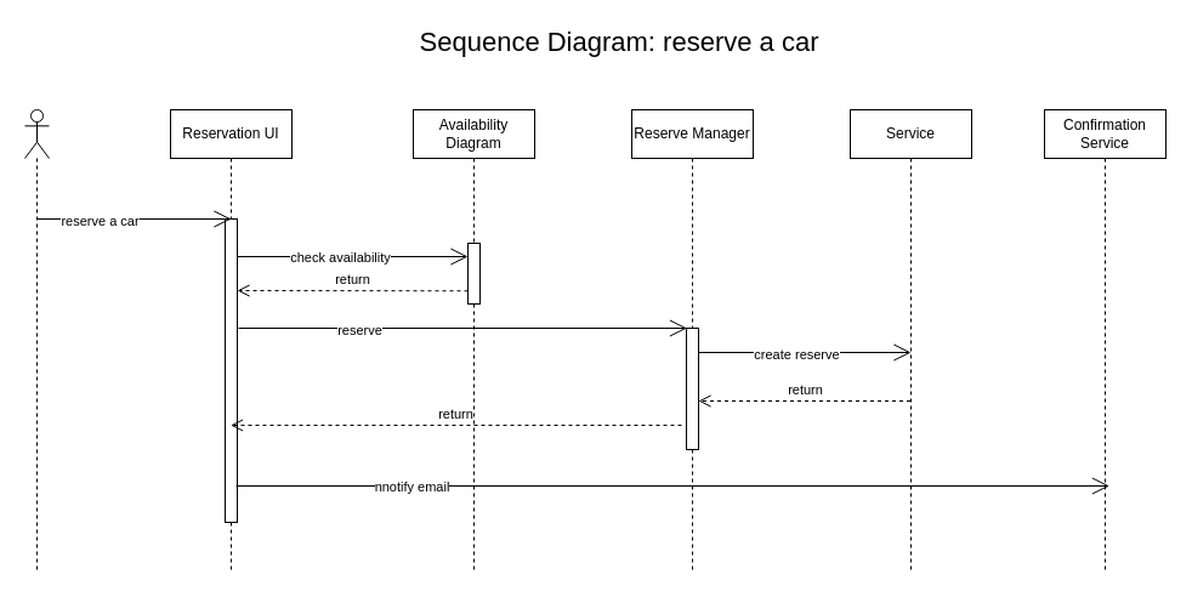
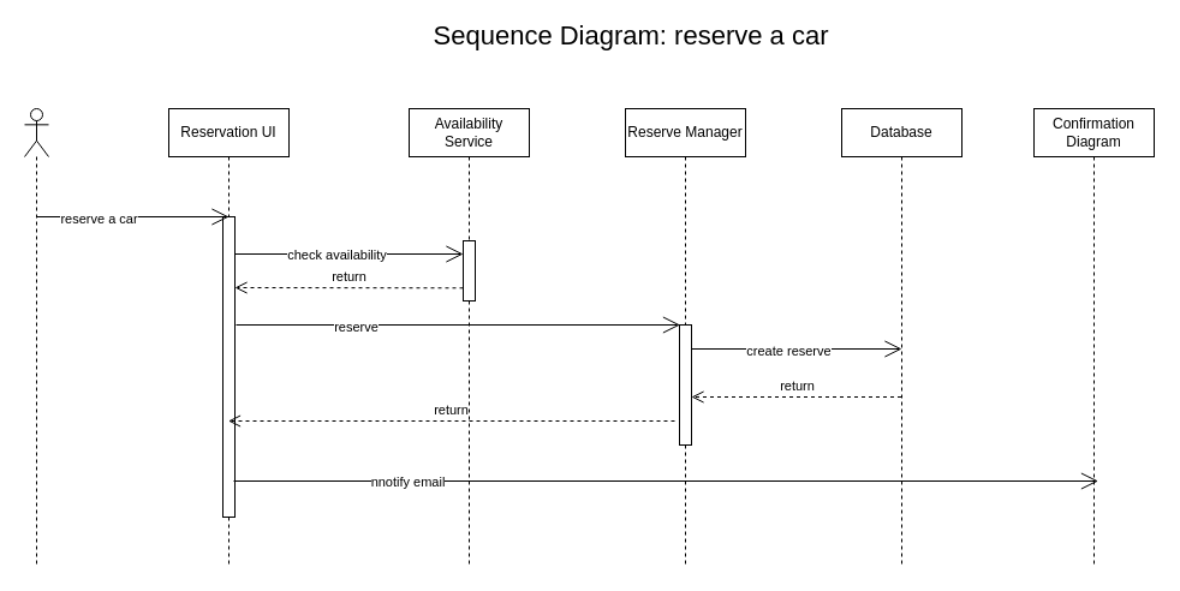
  <mxCell id="0" />
  <mxCell id="1" parent="0" />
  <mxCell id="2" value="" style="shape=umlLifeline;perimeter=lifelinePerimeter;whiteSpace=wrap;html=1;container=1;dropTarget=0;collapsible=0;recursiveResize=0;outlineConnect=0;portConstraint=eastwest;newEdgeStyle={&quot;curved&quot;:0,&quot;rounded&quot;:0};participant=umlActor;" vertex="1" parent="1"><mxGeometry x="20" y="90" width="20" height="380" as="geometry" /></mxCell>
- <mxCell id="3" value="Sequence Diagram: reserve a car" style="text;html=1;align=center;verticalAlign=middle;whiteSpace=wrap;rounded=0;fontSize=22;" vertex="1" parent="1"><mxGeometry x="290" y="20" width="440" height="30" as="geometry" /></mxCell>
+ <mxCell id="3" value="Sequence Diagram: reserve a car" style="text;html=1;align=center;verticalAlign=middle;whiteSpace=wrap;rounded=0;fontSize=22;" vertex="1" parent="1"><mxGeometry x="305" y="15" width="440" height="30" as="geometry" /></mxCell>
  <mxCell id="4" value="Reservation UI" style="shape=umlLifeline;perimeter=lifelinePerimeter;whiteSpace=wrap;html=1;container=1;dropTarget=0;collapsible=0;recursiveResize=0;outlineConnect=0;portConstraint=eastwest;newEdgeStyle={&quot;curved&quot;:0,&quot;rounded&quot;:0};" vertex="1" parent="1"><mxGeometry x="140" y="90" width="100" height="380" as="geometry" /></mxCell>
  <mxCell id="5" value="" style="html=1;points=[[0,0,0,0,5],[0,1,0,0,-5],[1,0,0,0,5],[1,1,0,0,-5]];perimeter=orthogonalPerimeter;outlineConnect=0;targetShapes=umlLifeline;portConstraint=eastwest;newEdgeStyle={&quot;curved&quot;:0,&quot;rounded&quot;:0};" vertex="1" parent="4"><mxGeometry x="45" y="90" width="10" height="250" as="geometry" /></mxCell>
- <mxCell id="6" value="Availability Diagram" style="shape=umlLifeline;perimeter=lifelinePerimeter;whiteSpace=wrap;html=1;container=1;dropTarget=0;collapsible=0;recursiveResize=0;outlineConnect=0;portConstraint=eastwest;newEdgeStyle={&quot;curved&quot;:0,&quot;rounded&quot;:0};" vertex="1" parent="1"><mxGeometry x="340" y="90" width="100" height="380" as="geometry" /></mxCell>
+ <mxCell id="6" value="Availability Service" style="shape=umlLifeline;perimeter=lifelinePerimeter;whiteSpace=wrap;html=1;container=1;dropTarget=0;collapsible=0;recursiveResize=0;outlineConnect=0;portConstraint=eastwest;newEdgeStyle={&quot;curved&quot;:0,&quot;rounded&quot;:0};" vertex="1" parent="1"><mxGeometry x="340" y="90" width="100" height="380" as="geometry" /></mxCell>
  <mxCell id="7" value="" style="html=1;points=[[0,0,0,0,5],[0,1,0,0,-5],[1,0,0,0,5],[1,1,0,0,-5]];perimeter=orthogonalPerimeter;outlineConnect=0;targetShapes=umlLifeline;portConstraint=eastwest;newEdgeStyle={&quot;curved&quot;:0,&quot;rounded&quot;:0};" vertex="1" parent="6"><mxGeometry x="45" y="110" width="10" height="50" as="geometry" /></mxCell>
  <mxCell id="8" value="Reserve Manager" style="shape=umlLifeline;perimeter=lifelinePerimeter;whiteSpace=wrap;html=1;container=1;dropTarget=0;collapsible=0;recursiveResize=0;outlineConnect=0;portConstraint=eastwest;newEdgeStyle={&quot;curved&quot;:0,&quot;rounded&quot;:0};" vertex="1" parent="1"><mxGeometry x="520" y="90" width="100" height="380" as="geometry" /></mxCell>
  <mxCell id="9" value="" style="html=1;points=[[0,0,0,0,5],[0,1,0,0,-5],[1,0,0,0,5],[1,1,0,0,-5]];perimeter=orthogonalPerimeter;outlineConnect=0;targetShapes=umlLifeline;portConstraint=eastwest;newEdgeStyle={&quot;curved&quot;:0,&quot;rounded&quot;:0};" vertex="1" parent="8"><mxGeometry x="45" y="180" width="10" height="100" as="geometry" /></mxCell>
- <mxCell id="10" value="Service" style="shape=umlLifeline;perimeter=lifelinePerimeter;whiteSpace=wrap;html=1;container=1;dropTarget=0;collapsible=0;recursiveResize=0;outlineConnect=0;portConstraint=eastwest;newEdgeStyle={&quot;curved&quot;:0,&quot;rounded&quot;:0};" vertex="1" parent="1"><mxGeometry x="700" y="90" width="100" height="380" as="geometry" /></mxCell>
- <mxCell id="11" value="Confirmation Service" style="shape=umlLifeline;perimeter=lifelinePerimeter;whiteSpace=wrap;html=1;container=1;dropTarget=0;collapsible=0;recursiveResize=0;outlineConnect=0;portConstraint=eastwest;newEdgeStyle={&quot;curved&quot;:0,&quot;rounded&quot;:0};" vertex="1" parent="1"><mxGeometry x="860" y="90" width="100" height="380" as="geometry" /></mxCell>
+ <mxCell id="10" value="Database" style="shape=umlLifeline;perimeter=lifelinePerimeter;whiteSpace=wrap;html=1;container=1;dropTarget=0;collapsible=0;recursiveResize=0;outlineConnect=0;portConstraint=eastwest;newEdgeStyle={&quot;curved&quot;:0,&quot;rounded&quot;:0};" vertex="1" parent="1"><mxGeometry x="700" y="90" width="100" height="380" as="geometry" /></mxCell>
+ <mxCell id="11" value="Confirmation Diagram" style="shape=umlLifeline;perimeter=lifelinePerimeter;whiteSpace=wrap;html=1;container=1;dropTarget=0;collapsible=0;recursiveResize=0;outlineConnect=0;portConstraint=eastwest;newEdgeStyle={&quot;curved&quot;:0,&quot;rounded&quot;:0};" vertex="1" parent="1"><mxGeometry x="860" y="90" width="100" height="380" as="geometry" /></mxCell>
  <mxCell id="12" value="" style="endArrow=open;endFill=1;endSize=12;html=1;rounded=0;" edge="1" parent="1"><mxGeometry width="160" relative="1" as="geometry"><mxPoint x="30" y="180" as="sourcePoint" /><mxPoint x="190" y="180" as="targetPoint" /></mxGeometry></mxCell>
  <mxCell id="13" value="reserve a car" style="edgeLabel;html=1;align=center;verticalAlign=middle;resizable=0;points=[];" vertex="1" connectable="0" parent="12"><mxGeometry x="-0.357" y="-1" relative="1" as="geometry"><mxPoint as="offset" /></mxGeometry></mxCell>
  <mxCell id="14" value="" style="endArrow=open;endFill=1;endSize=12;html=1;rounded=0;" edge="1" parent="1" target="7"><mxGeometry width="160" relative="1" as="geometry"><mxPoint x="195" y="211" as="sourcePoint" /><mxPoint x="380" y="210" as="targetPoint" /></mxGeometry></mxCell>
  <mxCell id="15" value="check availability" style="edgeLabel;html=1;align=center;verticalAlign=middle;resizable=0;points=[];" vertex="1" connectable="0" parent="14"><mxGeometry x="-0.472" relative="1" as="geometry"><mxPoint x="34" as="offset" /></mxGeometry></mxCell>
  <mxCell id="16" value="return" style="html=1;verticalAlign=bottom;endArrow=open;dashed=1;endSize=8;curved=0;rounded=0;" edge="1" parent="1"><mxGeometry relative="1" as="geometry"><mxPoint x="385" y="239.29" as="sourcePoint" /><mxPoint x="195" y="239" as="targetPoint" /></mxGeometry></mxCell>
  <mxCell id="17" value="" style="endArrow=open;endFill=1;endSize=12;html=1;rounded=0;" edge="1" parent="1"><mxGeometry width="160" relative="1" as="geometry"><mxPoint x="196" y="270" as="sourcePoint" /><mxPoint x="565.5" y="270" as="targetPoint" /></mxGeometry></mxCell>
  <mxCell id="18" value="reserve" style="edgeLabel;html=1;align=center;verticalAlign=middle;resizable=0;points=[];" vertex="1" connectable="0" parent="17"><mxGeometry x="-0.466" y="-1" relative="1" as="geometry"><mxPoint as="offset" /></mxGeometry></mxCell>
  <mxCell id="19" value="" style="endArrow=open;endFill=1;endSize=12;html=1;rounded=0;" edge="1" parent="1"><mxGeometry width="160" relative="1" as="geometry"><mxPoint x="575" y="290" as="sourcePoint" /><mxPoint x="750" y="290" as="targetPoint" /></mxGeometry></mxCell>
  <mxCell id="20" value="create reserve" style="edgeLabel;html=1;align=center;verticalAlign=middle;resizable=0;points=[];" vertex="1" connectable="0" parent="19"><mxGeometry x="-0.363" y="-1" relative="1" as="geometry"><mxPoint x="24" as="offset" /></mxGeometry></mxCell>
  <mxCell id="21" value="return" style="html=1;verticalAlign=bottom;endArrow=open;dashed=1;endSize=8;curved=0;rounded=0;" edge="1" parent="1" source="10"><mxGeometry relative="1" as="geometry"><mxPoint x="745" y="330" as="sourcePoint" /><mxPoint x="575" y="330" as="targetPoint" /></mxGeometry></mxCell>
  <mxCell id="22" value="return" style="html=1;verticalAlign=bottom;endArrow=open;dashed=1;endSize=8;curved=0;rounded=0;" edge="1" parent="1" target="4"><mxGeometry relative="1" as="geometry"><mxPoint x="561" y="350" as="sourcePoint" /><mxPoint x="380" y="350" as="targetPoint" /></mxGeometry></mxCell>
  <mxCell id="23" value="" style="endArrow=open;endFill=1;endSize=12;html=1;rounded=0;" edge="1" parent="1"><mxGeometry width="160" relative="1" as="geometry"><mxPoint x="194" y="400" as="sourcePoint" /><mxPoint x="913.5" y="400" as="targetPoint" /></mxGeometry></mxCell>
  <mxCell id="24" value="nnotify email" style="edgeLabel;html=1;align=center;verticalAlign=middle;resizable=0;points=[];" vertex="1" connectable="0" parent="23"><mxGeometry x="-0.599" relative="1" as="geometry"><mxPoint as="offset" /></mxGeometry></mxCell>
